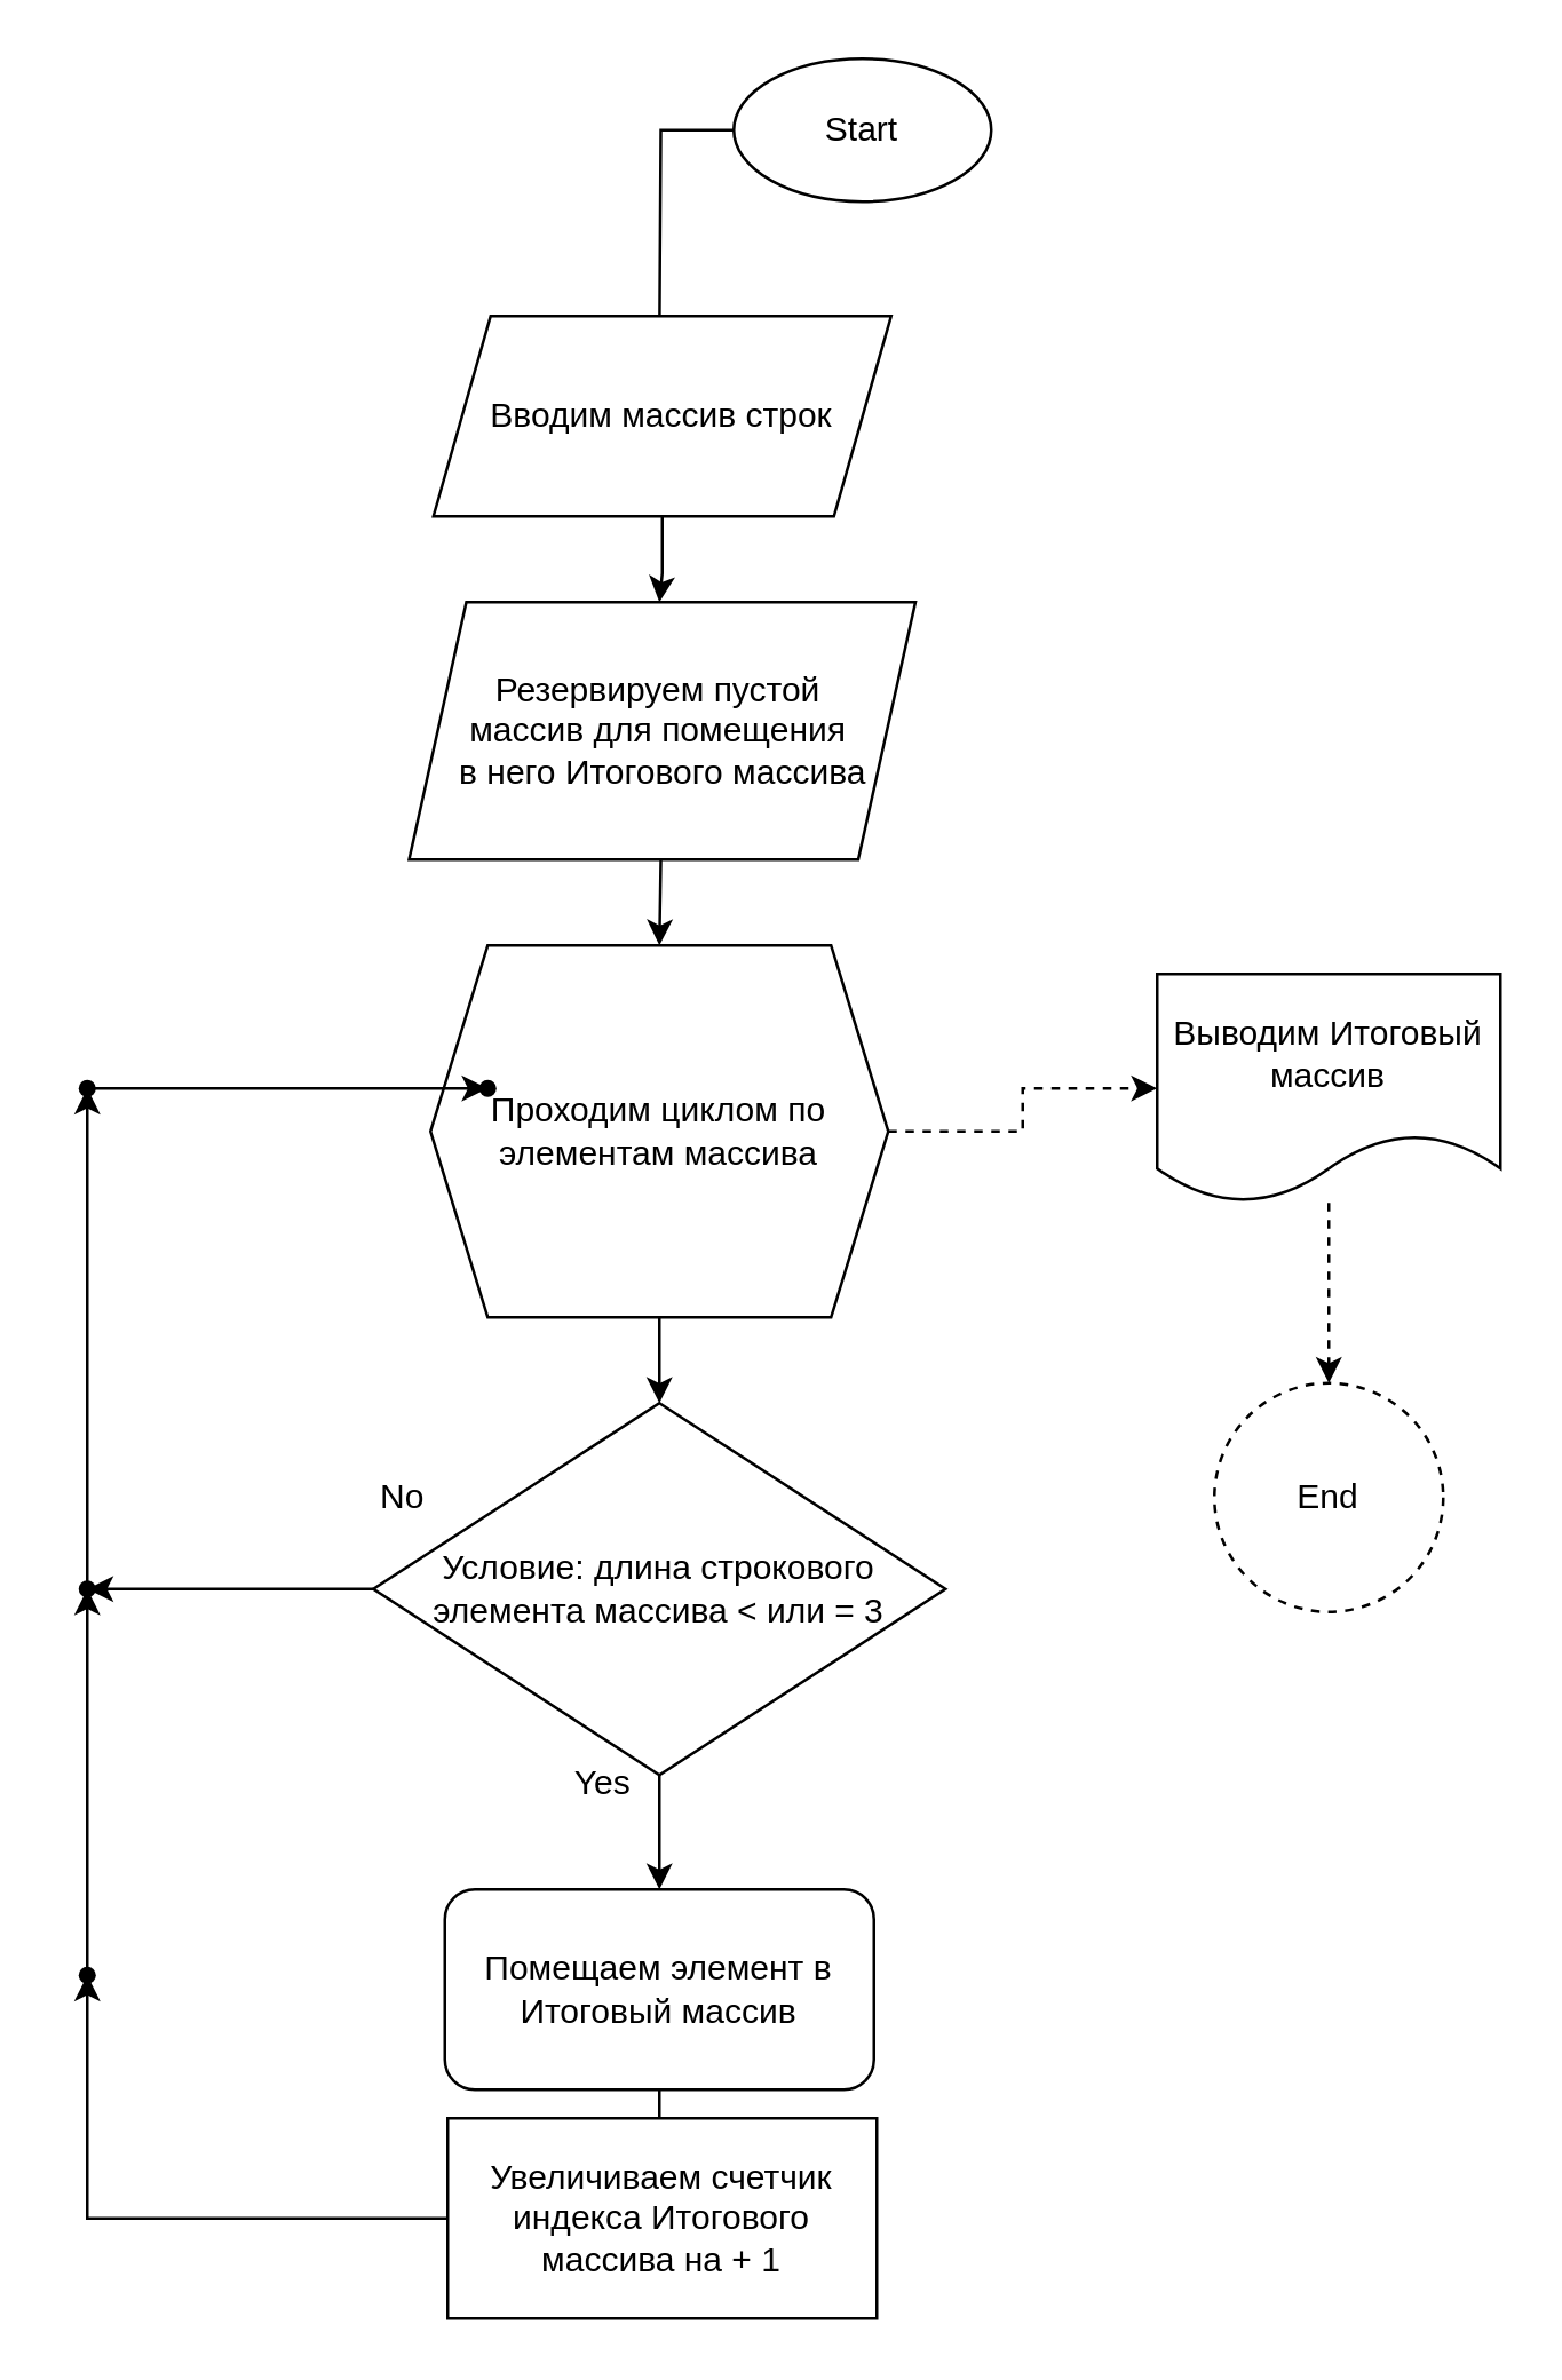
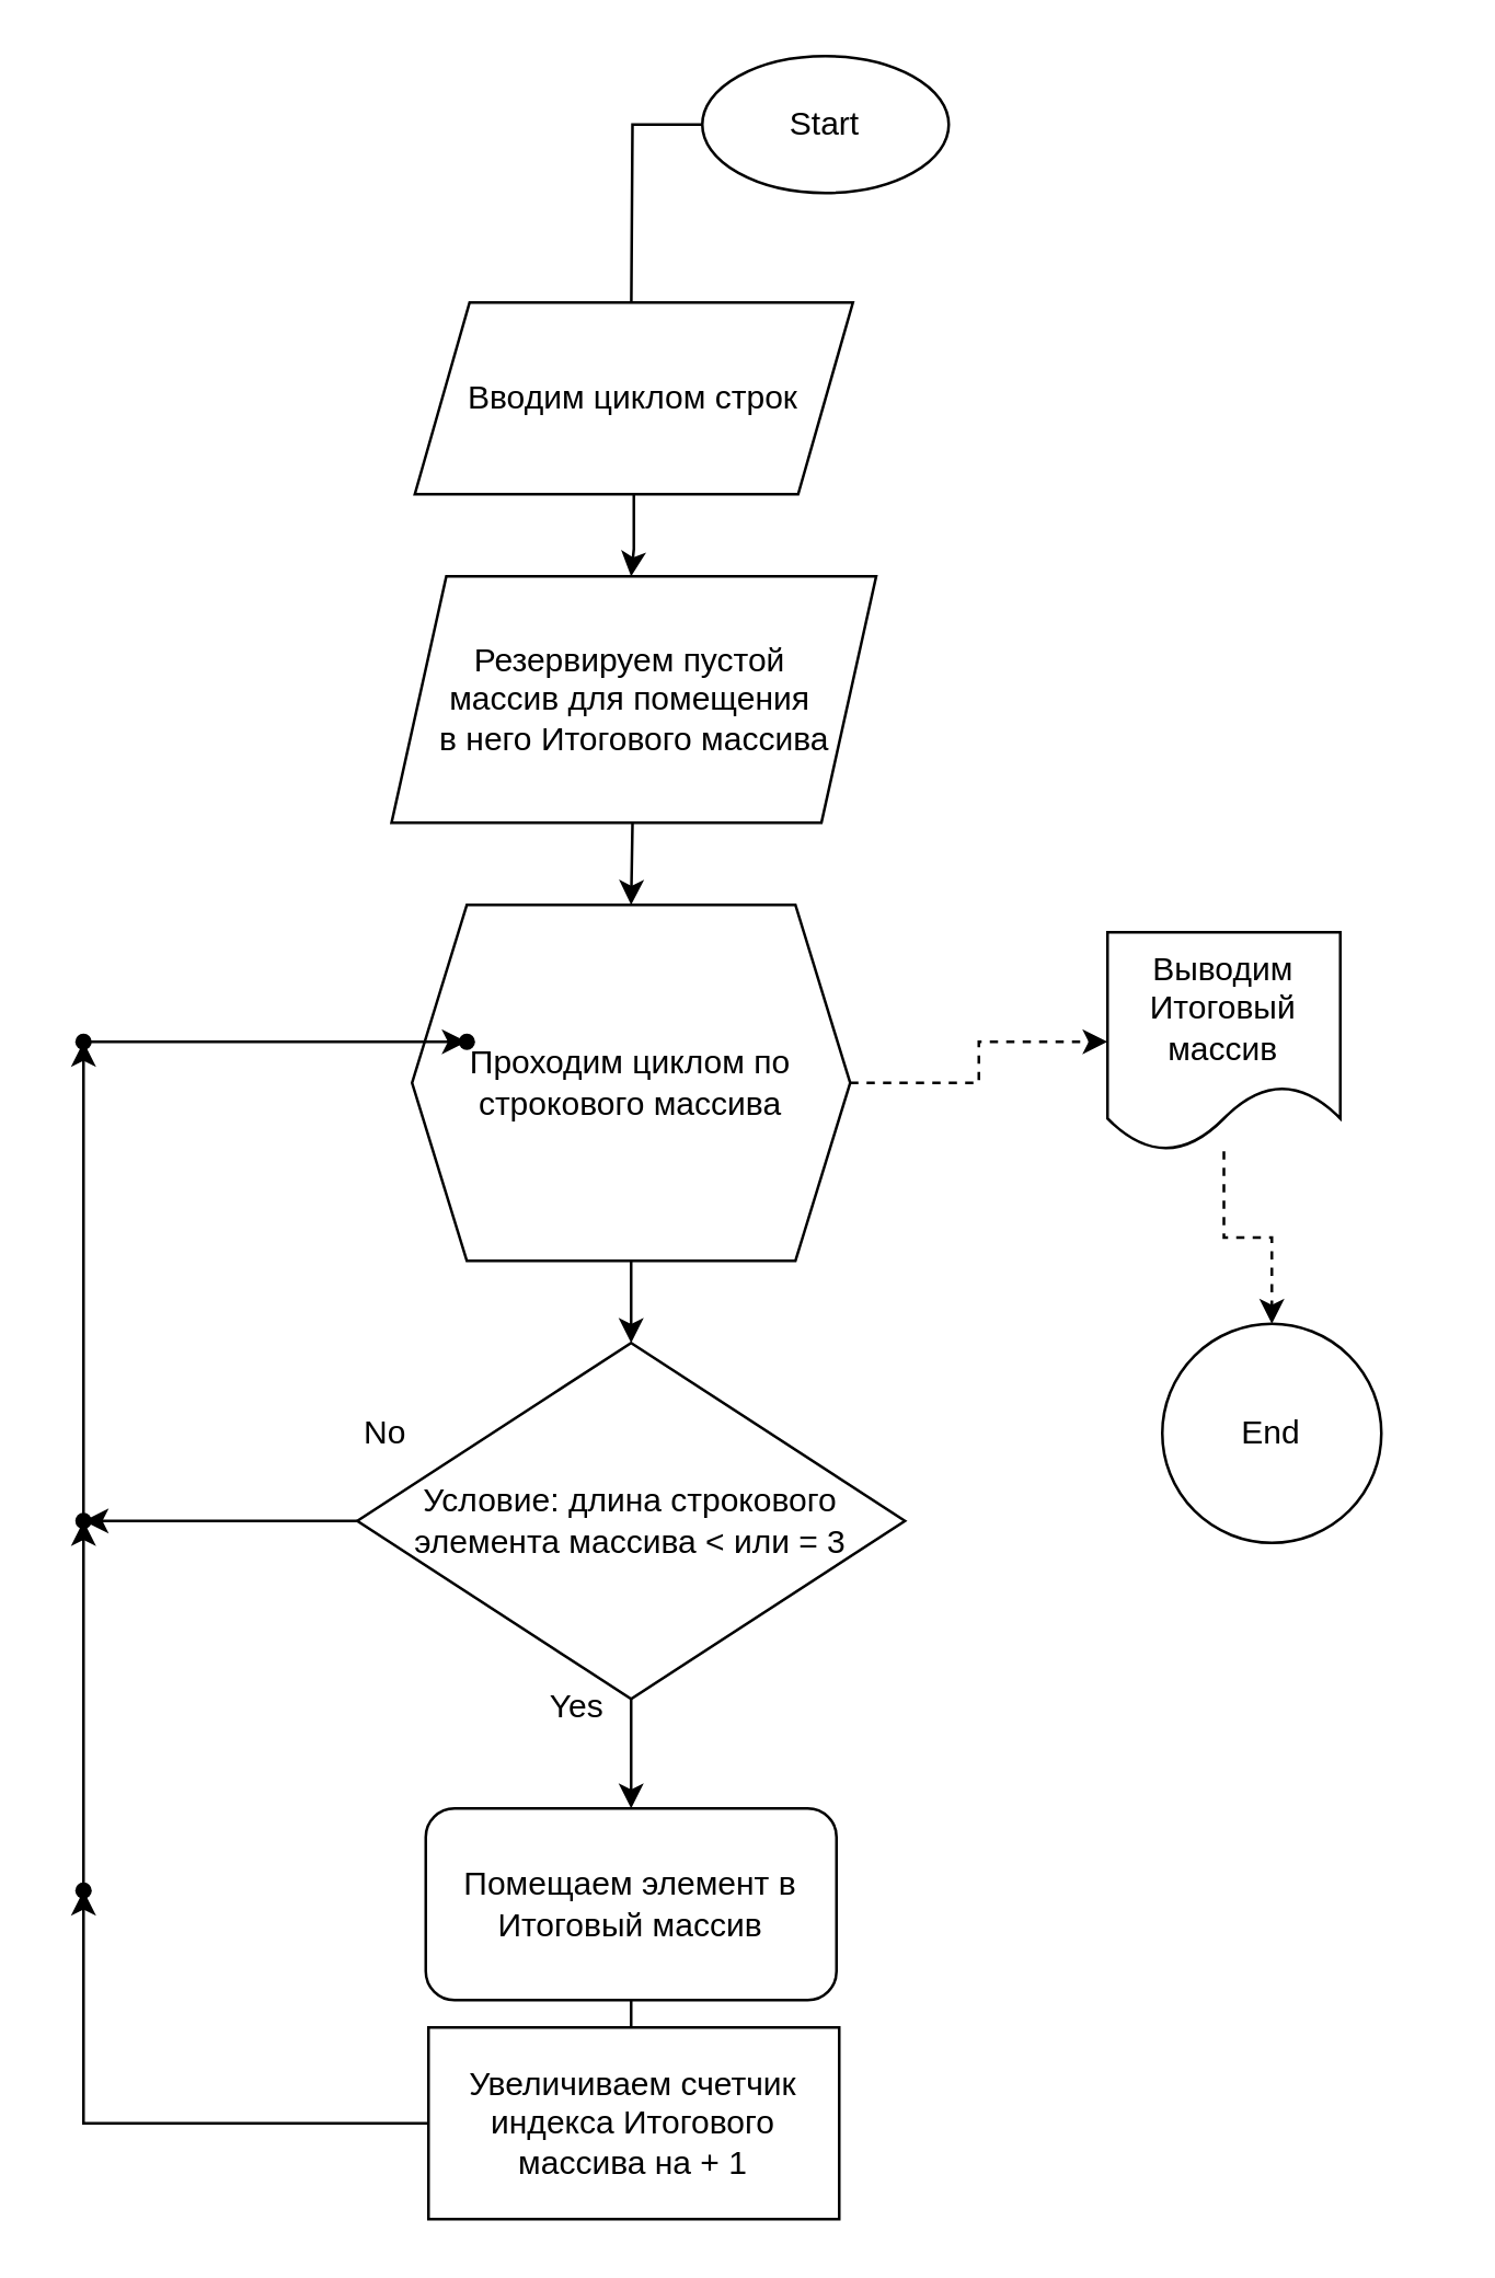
  <mxCell id="0" />
  <mxCell id="1" parent="0" />
  <mxCell id="2" value="" style="edgeStyle=orthogonalEdgeStyle;rounded=0;orthogonalLoop=1;jettySize=auto;html=1;" edge="1" parent="1" source="3"><mxGeometry relative="1" as="geometry"><mxPoint x="230" y="120" as="targetPoint" /></mxGeometry></mxCell>
  <mxCell id="3" value="Start" style="ellipse;whiteSpace=wrap;html=1;" vertex="1" parent="1"><mxGeometry x="256" y="20" width="90" height="50" as="geometry" /></mxCell>
  <mxCell id="4" value="" style="edgeStyle=orthogonalEdgeStyle;rounded=0;orthogonalLoop=1;jettySize=auto;html=1;" edge="1" parent="1" source="5"><mxGeometry relative="1" as="geometry"><mxPoint x="230" y="210" as="targetPoint" /></mxGeometry></mxCell>
- <mxCell id="5" value="Вводим массив строк" style="shape=parallelogram;perimeter=parallelogramPerimeter;whiteSpace=wrap;html=1;fixedSize=1;" vertex="1" parent="1"><mxGeometry x="151" y="110" width="160" height="70" as="geometry" /></mxCell>
+ <mxCell id="5" value="Вводим циклом строк" style="shape=parallelogram;perimeter=parallelogramPerimeter;whiteSpace=wrap;html=1;fixedSize=1;" vertex="1" parent="1"><mxGeometry x="151" y="110" width="160" height="70" as="geometry" /></mxCell>
  <mxCell id="6" value="" style="edgeStyle=orthogonalEdgeStyle;rounded=0;orthogonalLoop=1;jettySize=auto;html=1;" edge="1" parent="1" target="9"><mxGeometry relative="1" as="geometry"><mxPoint x="230" y="270" as="sourcePoint" /></mxGeometry></mxCell>
  <mxCell id="7" value="" style="edgeStyle=orthogonalEdgeStyle;rounded=0;orthogonalLoop=1;jettySize=auto;html=1;" edge="1" parent="1" source="9" target="12"><mxGeometry relative="1" as="geometry" /></mxCell>
  <mxCell id="8" value="" style="edgeStyle=orthogonalEdgeStyle;rounded=0;orthogonalLoop=1;jettySize=auto;html=1;dashed=1;" edge="1" parent="1" source="9" target="26"><mxGeometry relative="1" as="geometry" /></mxCell>
- <mxCell id="9" value="&lt;div&gt;Проходим циклом по элементам массива &lt;br&gt;&lt;/div&gt;" style="shape=hexagon;perimeter=hexagonPerimeter2;whiteSpace=wrap;html=1;fixedSize=1;" vertex="1" parent="1"><mxGeometry x="150" y="330" width="160" height="130" as="geometry" /></mxCell>
+ <mxCell id="9" value="&lt;div&gt;Проходим циклом по строкового массива &lt;br&gt;&lt;/div&gt;" style="shape=hexagon;perimeter=hexagonPerimeter2;whiteSpace=wrap;html=1;fixedSize=1;" vertex="1" parent="1"><mxGeometry x="150" y="330" width="160" height="130" as="geometry" /></mxCell>
  <mxCell id="10" value="" style="edgeStyle=orthogonalEdgeStyle;rounded=0;orthogonalLoop=1;jettySize=auto;html=1;" edge="1" parent="1" source="12" target="15"><mxGeometry relative="1" as="geometry" /></mxCell>
  <mxCell id="11" value="" style="edgeStyle=orthogonalEdgeStyle;rounded=0;orthogonalLoop=1;jettySize=auto;html=1;" edge="1" parent="1" source="12" target="19"><mxGeometry relative="1" as="geometry" /></mxCell>
  <mxCell id="12" value="&lt;div&gt;Условие: длина строкового элемента массива &amp;lt; или = 3&lt;/div&gt;" style="rhombus;whiteSpace=wrap;html=1;" vertex="1" parent="1"><mxGeometry x="130" y="490" width="200" height="130" as="geometry" /></mxCell>
  <mxCell id="13" value="" style="edgeStyle=orthogonalEdgeStyle;rounded=0;orthogonalLoop=1;jettySize=auto;html=1;exitX=0;exitY=0.5;exitDx=0;exitDy=0;" edge="1" parent="1" source="29" target="21"><mxGeometry relative="1" as="geometry" /></mxCell>
  <mxCell id="14" value="" style="edgeStyle=orthogonalEdgeStyle;rounded=0;orthogonalLoop=1;jettySize=auto;html=1;" edge="1" parent="1" source="15" target="29"><mxGeometry relative="1" as="geometry" /></mxCell>
  <mxCell id="15" value="Помещаем элемент в Итоговый массив" style="whiteSpace=wrap;html=1;rounded=1;" vertex="1" parent="1"><mxGeometry x="155" y="660" width="150" height="70" as="geometry" /></mxCell>
  <mxCell id="16" value="Yes" style="text;html=1;align=center;verticalAlign=middle;resizable=0;points=[];autosize=1;strokeColor=none;fillColor=none;" vertex="1" parent="1"><mxGeometry x="190" y="608" width="40" height="30" as="geometry" /></mxCell>
  <mxCell id="17" value="No" style="text;html=1;align=center;verticalAlign=middle;resizable=0;points=[];autosize=1;strokeColor=none;fillColor=none;" vertex="1" parent="1"><mxGeometry x="120" y="508" width="40" height="30" as="geometry" /></mxCell>
  <mxCell id="18" value="" style="edgeStyle=orthogonalEdgeStyle;rounded=0;orthogonalLoop=1;jettySize=auto;html=1;" edge="1" parent="1" source="19" target="23"><mxGeometry relative="1" as="geometry" /></mxCell>
  <mxCell id="19" value="" style="shape=waypoint;sketch=0;size=6;pointerEvents=1;points=[];fillColor=default;resizable=0;rotatable=0;perimeter=centerPerimeter;snapToPoint=1;" vertex="1" parent="1"><mxGeometry x="20" y="545" width="20" height="20" as="geometry" /></mxCell>
  <mxCell id="20" value="" style="edgeStyle=orthogonalEdgeStyle;rounded=0;orthogonalLoop=1;jettySize=auto;html=1;" edge="1" parent="1" source="21" target="19"><mxGeometry relative="1" as="geometry" /></mxCell>
  <mxCell id="21" value="" style="shape=waypoint;sketch=0;size=6;pointerEvents=1;points=[];fillColor=default;resizable=0;rotatable=0;perimeter=centerPerimeter;snapToPoint=1;" vertex="1" parent="1"><mxGeometry x="20" y="680" width="20" height="20" as="geometry" /></mxCell>
  <mxCell id="22" value="" style="edgeStyle=orthogonalEdgeStyle;rounded=0;orthogonalLoop=1;jettySize=auto;html=1;" edge="1" parent="1" source="23" target="24"><mxGeometry relative="1" as="geometry" /></mxCell>
  <mxCell id="23" value="" style="shape=waypoint;sketch=0;size=6;pointerEvents=1;points=[];fillColor=default;resizable=0;rotatable=0;perimeter=centerPerimeter;snapToPoint=1;" vertex="1" parent="1"><mxGeometry x="20" y="370" width="20" height="20" as="geometry" /></mxCell>
  <mxCell id="24" value="" style="shape=waypoint;sketch=0;size=6;pointerEvents=1;points=[];fillColor=default;resizable=0;rotatable=0;perimeter=centerPerimeter;snapToPoint=1;" vertex="1" parent="1"><mxGeometry x="160" y="370" width="20" height="20" as="geometry" /></mxCell>
  <mxCell id="25" value="" style="edgeStyle=orthogonalEdgeStyle;rounded=0;orthogonalLoop=1;jettySize=auto;html=1;dashed=1;" edge="1" parent="1" source="26" target="27"><mxGeometry relative="1" as="geometry" /></mxCell>
- <mxCell id="26" value="Выводим Итоговый массив" style="shape=document;whiteSpace=wrap;html=1;boundedLbl=1;" vertex="1" parent="1"><mxGeometry x="404" y="340" width="120" height="80" as="geometry" /></mxCell>
- <mxCell id="27" value="End" style="ellipse;whiteSpace=wrap;html=1;dashed=1;" vertex="1" parent="1"><mxGeometry x="424" y="483" width="80" height="80" as="geometry" /></mxCell>
+ <mxCell id="26" value="Выводим Итоговый массив" style="shape=document;whiteSpace=wrap;html=1;boundedLbl=1;" vertex="1" parent="1"><mxGeometry x="404" y="340" width="85" height="80" as="geometry" /></mxCell>
+ <mxCell id="27" value="End" style="ellipse;whiteSpace=wrap;html=1;" vertex="1" parent="1"><mxGeometry x="424" y="483" width="80" height="80" as="geometry" /></mxCell>
  <mxCell id="28" value="&lt;div&gt;Резервируем пустой&amp;nbsp;&lt;/div&gt;&lt;div&gt;массив для помещения&amp;nbsp;&lt;/div&gt;&lt;div&gt;в него Итогового массива&lt;/div&gt;" style="shape=parallelogram;perimeter=parallelogramPerimeter;whiteSpace=wrap;html=1;fixedSize=1;" vertex="1" parent="1"><mxGeometry x="142.5" y="210" width="177" height="90" as="geometry" /></mxCell>
  <mxCell id="29" value="Увеличиваем счетчик индекса Итогового массива на + 1" style="whiteSpace=wrap;html=1;" vertex="1" parent="1"><mxGeometry x="156" y="740" width="150" height="70" as="geometry" /></mxCell>
